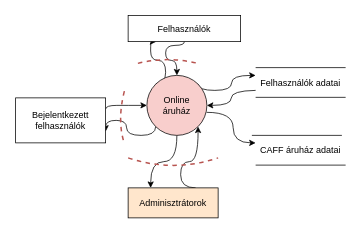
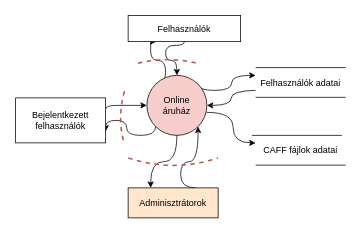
  <mxCell id="0" />
  <mxCell id="1" parent="0" />
  <mxCell id="2" style="edgeStyle=orthogonalEdgeStyle;rounded=0;orthogonalLoop=1;jettySize=auto;html=1;exitX=0;exitY=0;exitDx=0;exitDy=0;entryX=0.25;entryY=1;entryDx=0;entryDy=0;curved=1;" edge="1" parent="1" source="7" target="9"><mxGeometry relative="1" as="geometry"><Array as="points"><mxPoint x="220" y="112" /><mxPoint x="220" y="80" /><mxPoint x="200" y="80" /></Array></mxGeometry></mxCell>
  <mxCell id="3" style="edgeStyle=orthogonalEdgeStyle;rounded=0;orthogonalLoop=1;jettySize=auto;html=1;exitX=0;exitY=1;exitDx=0;exitDy=0;entryX=1;entryY=0.75;entryDx=0;entryDy=0;curved=1;" edge="1" parent="1" source="7" target="11"><mxGeometry relative="1" as="geometry"><Array as="points"><mxPoint x="207" y="180" /><mxPoint x="168" y="180" /><mxPoint x="168" y="160" /></Array></mxGeometry></mxCell>
  <mxCell id="4" style="edgeStyle=orthogonalEdgeStyle;rounded=0;orthogonalLoop=1;jettySize=auto;html=1;exitX=0.5;exitY=1;exitDx=0;exitDy=0;entryX=0.25;entryY=0;entryDx=0;entryDy=0;curved=1;" edge="1" parent="1" source="7" target="13"><mxGeometry relative="1" as="geometry" /></mxCell>
  <mxCell id="5" style="edgeStyle=orthogonalEdgeStyle;rounded=0;orthogonalLoop=1;jettySize=auto;html=1;exitX=1;exitY=0;exitDx=0;exitDy=0;curved=1;" edge="1" parent="1" source="7"><mxGeometry relative="1" as="geometry"><mxPoint x="340" y="100" as="targetPoint" /><Array as="points"><mxPoint x="263" y="120" /><mxPoint x="308" y="120" /><mxPoint x="308" y="100" /></Array></mxGeometry></mxCell>
  <mxCell id="6" style="edgeStyle=orthogonalEdgeStyle;rounded=0;orthogonalLoop=1;jettySize=auto;html=1;exitX=1;exitY=0.5;exitDx=0;exitDy=0;endArrow=none;endFill=0;startArrow=classic;startFill=1;curved=1;" edge="1" parent="1" source="7"><mxGeometry relative="1" as="geometry"><mxPoint x="340" y="120" as="targetPoint" /></mxGeometry></mxCell>
  <mxCell id="7" value="Online&lt;br&gt;áruház" style="ellipse;whiteSpace=wrap;html=1;aspect=fixed;fillColor=#f8cecc;" vertex="1" parent="1"><mxGeometry x="195" y="100" width="80" height="80" as="geometry" /></mxCell>
  <mxCell id="8" style="edgeStyle=orthogonalEdgeStyle;rounded=0;orthogonalLoop=1;jettySize=auto;html=1;exitX=0.5;exitY=1;exitDx=0;exitDy=0;entryX=0.5;entryY=0;entryDx=0;entryDy=0;curved=1;" edge="1" parent="1" source="9" target="7"><mxGeometry relative="1" as="geometry"><Array as="points"><mxPoint x="220" y="60" /><mxPoint x="220" y="80" /><mxPoint x="235" y="80" /></Array></mxGeometry></mxCell>
  <mxCell id="9" value="Felhasználók" style="rounded=0;whiteSpace=wrap;html=1;" vertex="1" parent="1"><mxGeometry x="170" y="20" width="150" height="35" as="geometry" /></mxCell>
  <mxCell id="10" style="edgeStyle=orthogonalEdgeStyle;rounded=0;orthogonalLoop=1;jettySize=auto;html=1;exitX=1;exitY=0.25;exitDx=0;exitDy=0;entryX=0;entryY=0.5;entryDx=0;entryDy=0;curved=1;" edge="1" parent="1" source="11" target="7"><mxGeometry relative="1" as="geometry"><Array as="points"><mxPoint x="170" y="140" /><mxPoint x="170" y="140" /></Array></mxGeometry></mxCell>
  <mxCell id="11" value="Bejelentkezett felhasználók" style="rounded=0;whiteSpace=wrap;html=1;" vertex="1" parent="1"><mxGeometry x="20" y="130" width="120" height="60" as="geometry" /></mxCell>
  <mxCell id="12" style="edgeStyle=orthogonalEdgeStyle;rounded=0;orthogonalLoop=1;jettySize=auto;html=1;exitX=0.75;exitY=0;exitDx=0;exitDy=0;entryX=1;entryY=1;entryDx=0;entryDy=0;curved=1;" edge="1" parent="1" source="13" target="7"><mxGeometry relative="1" as="geometry"><Array as="points"><mxPoint x="240" y="250" /><mxPoint x="240" y="215" /><mxPoint x="263" y="215" /></Array></mxGeometry></mxCell>
  <mxCell id="13" value="Adminisztrátorok" style="rounded=0;whiteSpace=wrap;html=1;fillColor=#ffe6cc;" vertex="1" parent="1"><mxGeometry x="170" y="250" width="120" height="40" as="geometry" /></mxCell>
  <mxCell id="14" value="" style="endArrow=none;html=1;rounded=0;" edge="1" parent="1"><mxGeometry width="50" height="50" relative="1" as="geometry"><mxPoint x="340" y="89.65" as="sourcePoint" /><mxPoint x="460" y="89.65" as="targetPoint" /></mxGeometry></mxCell>
  <mxCell id="15" value="" style="endArrow=none;html=1;rounded=0;" edge="1" parent="1"><mxGeometry width="50" height="50" relative="1" as="geometry"><mxPoint x="340" y="129.31" as="sourcePoint" /><mxPoint x="460" y="129.31" as="targetPoint" /></mxGeometry></mxCell>
  <mxCell id="16" value="Felhasználók adatai" style="text;html=1;strokeColor=none;fillColor=none;align=center;verticalAlign=middle;whiteSpace=wrap;rounded=0;" vertex="1" parent="1"><mxGeometry x="345" y="94.65" width="110" height="30" as="geometry" /></mxCell>
  <mxCell id="17" value="" style="endArrow=none;html=1;rounded=0;" edge="1" parent="1"><mxGeometry width="50" height="50" relative="1" as="geometry"><mxPoint x="335" y="180" as="sourcePoint" /><mxPoint x="455" y="180" as="targetPoint" /></mxGeometry></mxCell>
  <mxCell id="18" value="" style="endArrow=none;html=1;rounded=0;" edge="1" parent="1"><mxGeometry width="50" height="50" relative="1" as="geometry"><mxPoint x="340" y="219.66" as="sourcePoint" /><mxPoint x="460" y="219.66" as="targetPoint" /></mxGeometry></mxCell>
  <mxCell id="19" style="edgeStyle=orthogonalEdgeStyle;curved=1;rounded=0;orthogonalLoop=1;jettySize=auto;html=1;entryX=0.996;entryY=0.616;entryDx=0;entryDy=0;entryPerimeter=0;startArrow=classic;startFill=1;endArrow=none;endFill=0;" edge="1" parent="1" target="7"><mxGeometry relative="1" as="geometry"><mxPoint x="340" y="190" as="sourcePoint" /><Array as="points"><mxPoint x="310" y="190" /><mxPoint x="310" y="149" /></Array></mxGeometry></mxCell>
- <mxCell id="20" value="CAFF áruház adatai" style="text;html=1;strokeColor=none;fillColor=none;align=center;verticalAlign=middle;whiteSpace=wrap;rounded=0;" vertex="1" parent="1"><mxGeometry x="345" y="185" width="110" height="30" as="geometry" /></mxCell>
+ <mxCell id="20" value="CAFF fájlok adatai" style="text;html=1;strokeColor=none;fillColor=none;align=center;verticalAlign=middle;whiteSpace=wrap;rounded=0;" vertex="1" parent="1"><mxGeometry x="345" y="185" width="110" height="30" as="geometry" /></mxCell>
  <mxCell id="21" value="" style="endArrow=none;dashed=1;html=1;strokeWidth=2;rounded=0;curved=1;fillColor=#f8cecc;strokeColor=#b85450;" edge="1" parent="1"><mxGeometry width="50" height="50" relative="1" as="geometry"><mxPoint x="170" y="210" as="sourcePoint" /><mxPoint x="290" y="210" as="targetPoint" /><Array as="points"><mxPoint x="230" y="230" /></Array></mxGeometry></mxCell>
  <mxCell id="22" value="" style="endArrow=none;dashed=1;html=1;rounded=0;curved=1;fillColor=#f8cecc;strokeColor=#b85450;strokeWidth=2;" edge="1" parent="1"><mxGeometry width="50" height="50" relative="1" as="geometry"><mxPoint x="165" y="121" as="sourcePoint" /><mxPoint x="165" y="191" as="targetPoint" /><Array as="points"><mxPoint x="155" y="160.35" /></Array></mxGeometry></mxCell>
  <mxCell id="23" value="" style="endArrow=none;dashed=1;html=1;rounded=0;strokeWidth=2;curved=1;fillColor=#f8cecc;strokeColor=#b85450;" edge="1" parent="1"><mxGeometry width="50" height="50" relative="1" as="geometry"><mxPoint x="183" y="84" as="sourcePoint" /><mxPoint x="263" y="84" as="targetPoint" /><Array as="points"><mxPoint x="223" y="74" /></Array></mxGeometry></mxCell>
